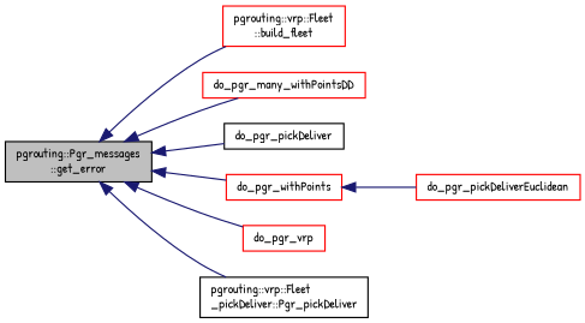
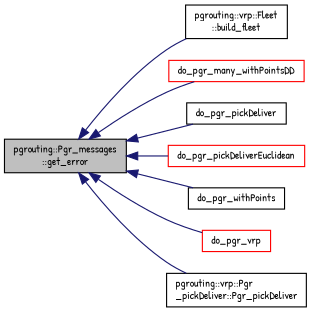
  digraph {
    fontname="Patrick Hand"
    rankdir=LR
    node [color=red fillcolor=white fontname="Patrick Hand" fontsize=10 shape=record style=filled]
    edge [color=midnightblue dir=back fontname="Patrick Hand" fontsize=10 labelfontname=Helvetica labelfontsize=10 style=solid]
    n1 [color=black fillcolor=grey75 fontcolor=black height=0.2 label="pgrouting::Pgr_messages\l::get_error" width=0.4]
-   n2 [height=0.2 label="pgrouting::vrp::Fleet\l::build_fleet" width=0.4]
+   n2 [color=black height=0.2 label="pgrouting::vrp::Fleet\l::build_fleet" width=0.4]
    n3 [height=0.2 label=do_pgr_many_withPointsDD width=0.4]
    n4 [color=black height=0.2 label=do_pgr_pickDeliver width=0.4]
    n5 [height=0.2 label=do_pgr_pickDeliverEuclidean width=0.4]
-   n6 [height=0.2 label=do_pgr_withPoints width=0.4]
+   n6 [color=black height=0.2 label=do_pgr_withPoints width=0.4]
    n7 [height=0.2 label=do_pgr_vrp width=0.4]
-   n8 [color=black height=0.2 label="pgrouting::vrp::Fleet\l_pickDeliver::Pgr_pickDeliver" width=0.4]
+   n8 [color=black height=0.2 label="pgrouting::vrp::Pgr\l_pickDeliver::Pgr_pickDeliver" width=0.4]
    n1 -> n2
    n1 -> n3
    n1 -> n4
-   n6 -> n5
+   n1 -> n5
    n1 -> n6
    n1 -> n7
    n1 -> n8
  }
